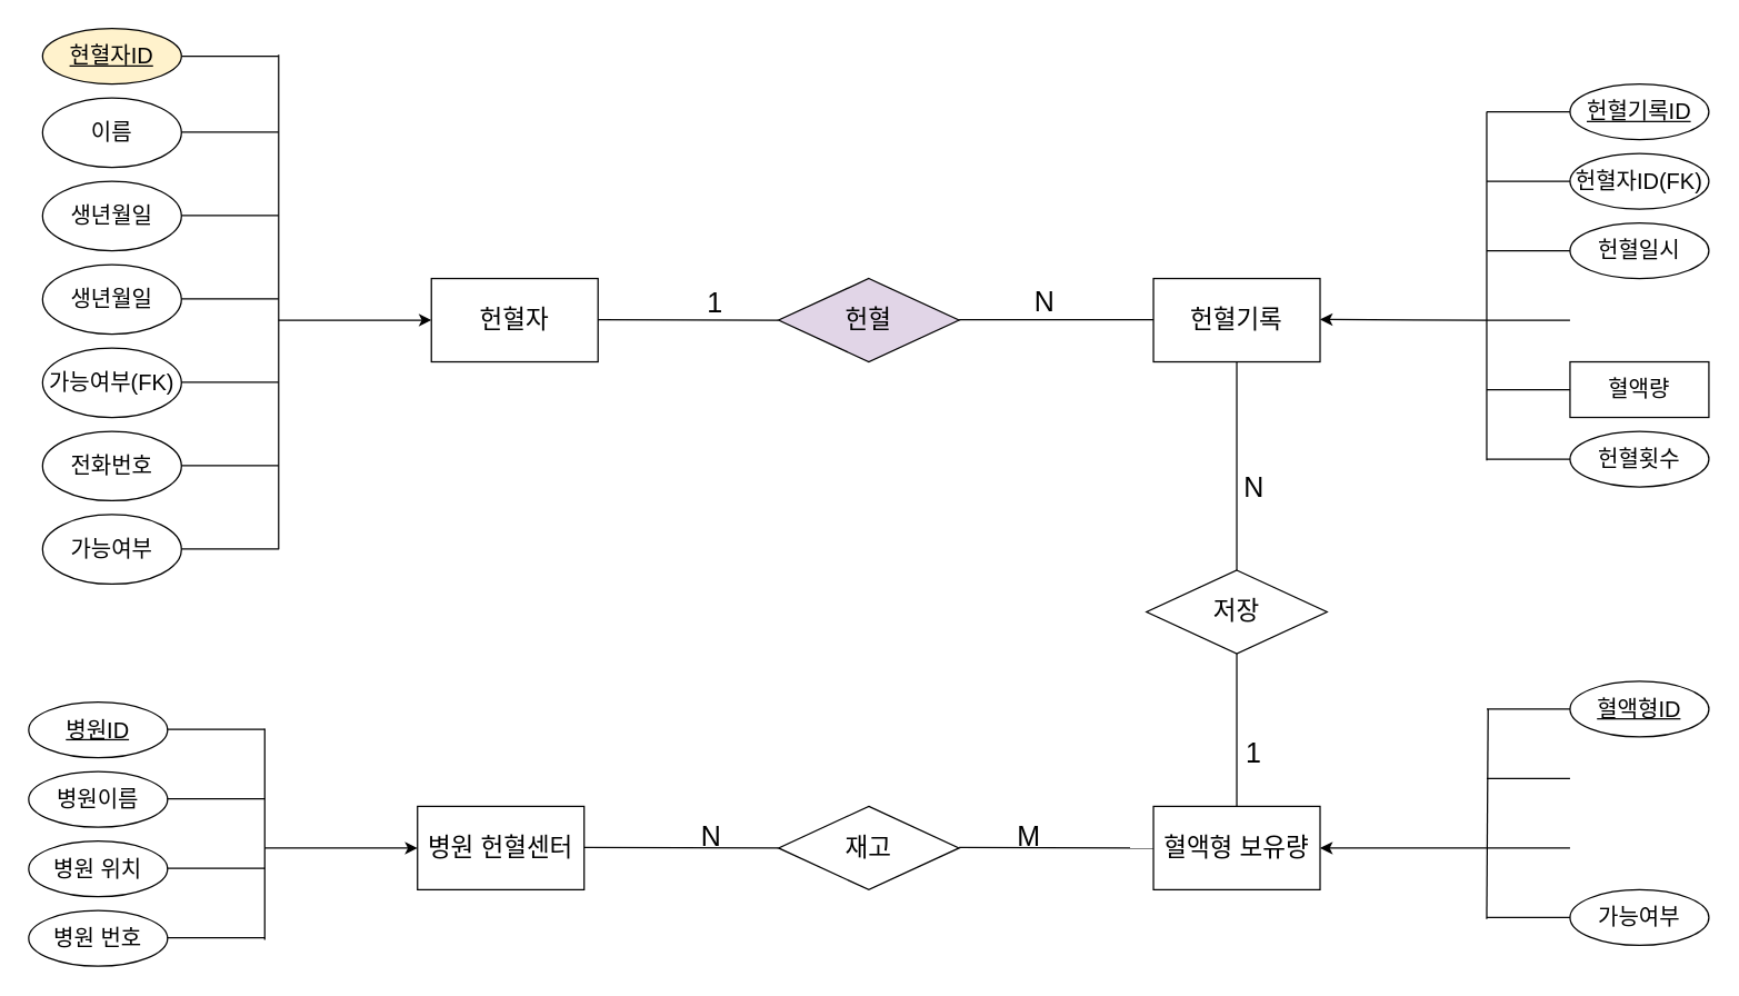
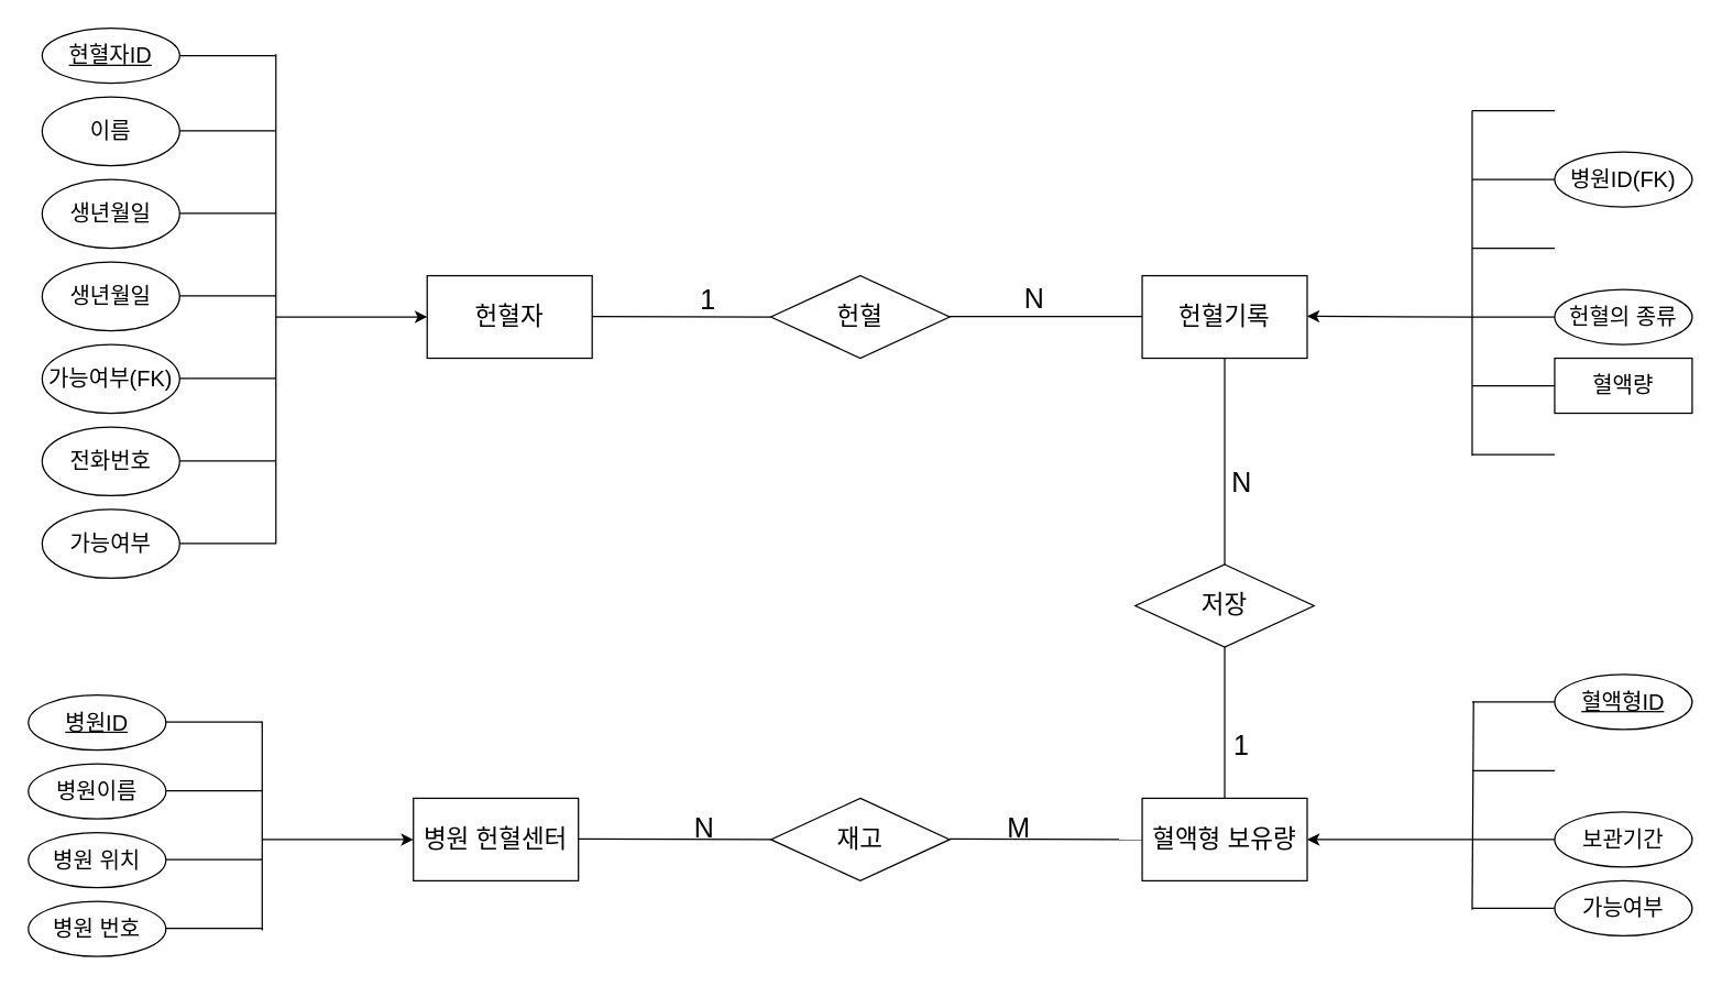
  <mxCell id="0" />
  <mxCell id="1" parent="0" />
  <mxCell id="2" value="&lt;font style=&quot;font-size: 18px;&quot;&gt;헌혈자&lt;/font&gt;" style="rounded=0;whiteSpace=wrap;html=1;" vertex="1" parent="1"><mxGeometry x="310" y="200" width="120" height="60" as="geometry" /></mxCell>
  <mxCell id="3" value="&lt;span style=&quot;font-size: 16px;&quot;&gt;이름&lt;/span&gt;" style="ellipse;whiteSpace=wrap;html=1;" vertex="1" parent="1"><mxGeometry x="30" y="70" width="100" height="50" as="geometry" /></mxCell>
  <mxCell id="4" value="&lt;font style=&quot;font-size: 16px;&quot;&gt;생년월일&lt;/font&gt;" style="ellipse;whiteSpace=wrap;html=1;" vertex="1" parent="1"><mxGeometry x="30" y="130" width="100" height="50" as="geometry" /></mxCell>
  <mxCell id="5" value="&lt;font style=&quot;font-size: 16px;&quot;&gt;생년월일&lt;/font&gt;" style="ellipse;whiteSpace=wrap;html=1;" vertex="1" parent="1"><mxGeometry x="30" y="190" width="100" height="50" as="geometry" /></mxCell>
  <mxCell id="6" value="&lt;font style=&quot;font-size: 16px;&quot;&gt;가능여부(FK)&lt;/font&gt;" style="ellipse;whiteSpace=wrap;html=1;" vertex="1" parent="1"><mxGeometry x="30" y="250" width="100" height="50" as="geometry" /></mxCell>
  <mxCell id="7" value="&lt;font style=&quot;font-size: 16px;&quot;&gt;전화번호&lt;/font&gt;&lt;span style=&quot;color: rgba(0, 0, 0, 0); font-family: monospace; font-size: 0px; text-align: start; text-wrap-mode: nowrap;&quot;&gt;%3CmxGraphModel%3E%3Croot%3E%3CmxCell%20id%3D%220%22%2F%3E%3CmxCell%20id%3D%221%22%20parent%3D%220%22%2F%3E%3CmxCell%20id%3D%222%22%20value%3D%22%26lt%3Bfont%20style%3D%26quot%3Bfont-size%3A%2016px%3B%26quot%3B%26gt%3B%ED%98%88%EC%95%A1%ED%98%95%26lt%3B%2Ffont%26gt%3B%22%20style%3D%22ellipse%3BwhiteSpace%3Dwrap%3Bhtml%3D1%3B%22%20vertex%3D%221%22%20parent%3D%221%22%3E%3CmxGeometry%20x%3D%2230%22%20y%3D%22390%22%20width%3D%22100%22%20height%3D%2250%22%20as%3D%22geometry%22%2F%3E%3C%2FmxCell%3E%3C%2Froot%3E%3C%2FmxGraphModel%3E&lt;/span&gt;" style="ellipse;whiteSpace=wrap;html=1;" vertex="1" parent="1"><mxGeometry x="30" y="310" width="100" height="50" as="geometry" /></mxCell>
  <mxCell id="8" value="&lt;span style=&quot;font-size: 16px;&quot;&gt;가능여부&lt;/span&gt;" style="ellipse;whiteSpace=wrap;html=1;" vertex="1" parent="1"><mxGeometry x="30" y="370" width="100" height="50" as="geometry" /></mxCell>
  <mxCell id="9" value="" style="endArrow=none;html=1;rounded=0;" edge="1" parent="1"><mxGeometry width="50" height="50" relative="1" as="geometry"><mxPoint x="130" y="40" as="sourcePoint" /><mxPoint x="200" y="40" as="targetPoint" /></mxGeometry></mxCell>
  <mxCell id="10" value="" style="endArrow=none;html=1;rounded=0;" edge="1" parent="1"><mxGeometry width="50" height="50" relative="1" as="geometry"><mxPoint x="130" y="94.63" as="sourcePoint" /><mxPoint x="200" y="94.63" as="targetPoint" /></mxGeometry></mxCell>
  <mxCell id="11" value="" style="endArrow=none;html=1;rounded=0;" edge="1" parent="1"><mxGeometry width="50" height="50" relative="1" as="geometry"><mxPoint x="130" y="154.63" as="sourcePoint" /><mxPoint x="200" y="154.63" as="targetPoint" /></mxGeometry></mxCell>
  <mxCell id="12" value="" style="endArrow=none;html=1;rounded=0;" edge="1" parent="1"><mxGeometry width="50" height="50" relative="1" as="geometry"><mxPoint x="130" y="214.63" as="sourcePoint" /><mxPoint x="200" y="214.63" as="targetPoint" /></mxGeometry></mxCell>
  <mxCell id="13" value="" style="endArrow=none;html=1;rounded=0;" edge="1" parent="1"><mxGeometry width="50" height="50" relative="1" as="geometry"><mxPoint x="130" y="274.63" as="sourcePoint" /><mxPoint x="200" y="274.63" as="targetPoint" /></mxGeometry></mxCell>
  <mxCell id="14" value="" style="endArrow=none;html=1;rounded=0;" edge="1" parent="1"><mxGeometry width="50" height="50" relative="1" as="geometry"><mxPoint x="130" y="334.63" as="sourcePoint" /><mxPoint x="200" y="334.63" as="targetPoint" /></mxGeometry></mxCell>
  <mxCell id="15" value="" style="endArrow=none;html=1;rounded=0;" edge="1" parent="1"><mxGeometry width="50" height="50" relative="1" as="geometry"><mxPoint x="130" y="394.63" as="sourcePoint" /><mxPoint x="200" y="394.63" as="targetPoint" /></mxGeometry></mxCell>
  <mxCell id="16" value="" style="endArrow=none;html=1;rounded=0;" edge="1" parent="1"><mxGeometry width="50" height="50" relative="1" as="geometry"><mxPoint x="200" y="395" as="sourcePoint" /><mxPoint x="200" y="39" as="targetPoint" /></mxGeometry></mxCell>
  <mxCell id="17" value="" style="endArrow=classic;html=1;rounded=0;entryX=0;entryY=0.5;entryDx=0;entryDy=0;" edge="1" parent="1" target="2"><mxGeometry width="50" height="50" relative="1" as="geometry"><mxPoint x="200" y="230" as="sourcePoint" /><mxPoint x="250" y="110" as="targetPoint" /></mxGeometry></mxCell>
- <mxCell id="18" value="&lt;font style=&quot;font-size: 18px;&quot;&gt;헌혈&lt;/font&gt;" style="rhombus;whiteSpace=wrap;html=1;fillColor=#e1d5e7;" vertex="1" parent="1"><mxGeometry x="560" y="200" width="130" height="60" as="geometry" /></mxCell>
- <mxCell id="19" value="&lt;font style=&quot;font-size: 16px;&quot;&gt;현혈자ID&lt;/font&gt;" style="ellipse;whiteSpace=wrap;html=1;align=center;fontStyle=4;fillColor=#fff2cc;" vertex="1" parent="1"><mxGeometry x="30" y="20" width="100" height="40" as="geometry" /></mxCell>
+ <mxCell id="18" value="&lt;font style=&quot;font-size: 18px;&quot;&gt;헌혈&lt;/font&gt;" style="rhombus;whiteSpace=wrap;html=1;" vertex="1" parent="1"><mxGeometry x="560" y="200" width="130" height="60" as="geometry" /></mxCell>
+ <mxCell id="19" value="&lt;font style=&quot;font-size: 16px;&quot;&gt;현혈자ID&lt;/font&gt;" style="ellipse;whiteSpace=wrap;html=1;align=center;fontStyle=4;" vertex="1" parent="1"><mxGeometry x="30" y="20" width="100" height="40" as="geometry" /></mxCell>
  <mxCell id="20" value="" style="endArrow=none;html=1;rounded=0;entryX=0;entryY=0.5;entryDx=0;entryDy=0;" edge="1" parent="1" target="18"><mxGeometry relative="1" as="geometry"><mxPoint x="430" y="229.7" as="sourcePoint" /><mxPoint x="590" y="229.7" as="targetPoint" /></mxGeometry></mxCell>
  <mxCell id="21" value="1" style="resizable=0;html=1;whiteSpace=wrap;align=right;verticalAlign=bottom;fontSize=20;" connectable="0" vertex="1" parent="20"><mxGeometry x="1" relative="1" as="geometry"><mxPoint x="349" y="325" as="offset" /></mxGeometry></mxCell>
  <mxCell id="22" value="&lt;font style=&quot;font-size: 18px;&quot;&gt;헌혈기록&lt;/font&gt;" style="whiteSpace=wrap;html=1;align=center;" vertex="1" parent="1"><mxGeometry x="830" y="200" width="120" height="60" as="geometry" /></mxCell>
  <mxCell id="23" value="" style="endArrow=none;html=1;rounded=0;" edge="1" parent="1"><mxGeometry relative="1" as="geometry"><mxPoint x="830" y="229.64" as="sourcePoint" /><mxPoint x="690" y="229.64" as="targetPoint" /></mxGeometry></mxCell>
  <mxCell id="24" value="N" style="resizable=0;html=1;whiteSpace=wrap;align=right;verticalAlign=bottom;fontSize=20;" connectable="0" vertex="1" parent="23"><mxGeometry x="1" relative="1" as="geometry"><mxPoint x="70" as="offset" /></mxGeometry></mxCell>
- <mxCell id="25" value="&lt;font style=&quot;font-size: 16px;&quot;&gt;헌혈기록ID&lt;/font&gt;" style="ellipse;whiteSpace=wrap;html=1;align=center;fontStyle=4;" vertex="1" parent="1"><mxGeometry x="1130" y="60" width="100" height="40" as="geometry" /></mxCell>
- <mxCell id="26" value="&lt;font style=&quot;font-size: 16px;&quot;&gt;헌혈자ID(FK)&lt;/font&gt;" style="ellipse;whiteSpace=wrap;html=1;align=center;" vertex="1" parent="1"><mxGeometry x="1130" y="110" width="100" height="40" as="geometry" /></mxCell>
- <mxCell id="27" value="&lt;font style=&quot;font-size: 16px;&quot;&gt;헌혈일시&lt;/font&gt;" style="ellipse;whiteSpace=wrap;html=1;align=center;" vertex="1" parent="1"><mxGeometry x="1130" y="160" width="100" height="40" as="geometry" /></mxCell>
+ <mxCell id="26" value="&lt;font style=&quot;font-size: 16px;&quot;&gt;병원ID(FK)&lt;/font&gt;" style="ellipse;whiteSpace=wrap;html=1;align=center;" vertex="1" parent="1"><mxGeometry x="1130" y="110" width="100" height="40" as="geometry" /></mxCell>
+ <mxCell id="28" value="&lt;font style=&quot;font-size: 16px;&quot;&gt;헌혈의 종류&lt;/font&gt;" style="ellipse;whiteSpace=wrap;html=1;align=center;" vertex="1" parent="1"><mxGeometry x="1130" y="210" width="100" height="40" as="geometry" /></mxCell>
  <mxCell id="29" value="&lt;font style=&quot;font-size: 16px;&quot;&gt;혈액량&lt;/font&gt;" style="whiteSpace=wrap;html=1;align=center;rounded=0;" vertex="1" parent="1"><mxGeometry x="1130" y="260" width="100" height="40" as="geometry" /></mxCell>
- <mxCell id="30" value="&lt;font style=&quot;font-size: 16px;&quot;&gt;헌혈횟수&lt;/font&gt;" style="ellipse;whiteSpace=wrap;html=1;align=center;" vertex="1" parent="1"><mxGeometry x="1130" y="310" width="100" height="40" as="geometry" /></mxCell>
  <mxCell id="31" value="" style="line;strokeWidth=1;rotatable=0;dashed=0;labelPosition=right;align=left;verticalAlign=middle;spacingTop=0;spacingLeft=6;points=[];portConstraint=eastwest;" vertex="1" parent="1"><mxGeometry x="1070" y="75" width="60" height="10" as="geometry" /></mxCell>
  <mxCell id="32" value="" style="line;strokeWidth=1;rotatable=0;dashed=0;labelPosition=right;align=left;verticalAlign=middle;spacingTop=0;spacingLeft=6;points=[];portConstraint=eastwest;" vertex="1" parent="1"><mxGeometry x="1070" y="92.5" width="60" height="75" as="geometry" /></mxCell>
  <mxCell id="33" value="" style="line;strokeWidth=1;rotatable=0;dashed=0;labelPosition=right;align=left;verticalAlign=middle;spacingTop=0;spacingLeft=6;points=[];portConstraint=eastwest;" vertex="1" parent="1"><mxGeometry x="1070" y="175" width="60" height="10" as="geometry" /></mxCell>
  <mxCell id="34" value="" style="line;strokeWidth=1;rotatable=0;dashed=0;labelPosition=right;align=left;verticalAlign=middle;spacingTop=0;spacingLeft=6;points=[];portConstraint=eastwest;" vertex="1" parent="1"><mxGeometry x="1070" y="225" width="60" height="10" as="geometry" /></mxCell>
  <mxCell id="35" value="" style="line;strokeWidth=1;rotatable=0;dashed=0;labelPosition=right;align=left;verticalAlign=middle;spacingTop=0;spacingLeft=6;points=[];portConstraint=eastwest;" vertex="1" parent="1"><mxGeometry x="1070" y="275" width="60" height="10" as="geometry" /></mxCell>
  <mxCell id="36" value="" style="line;strokeWidth=1;rotatable=0;dashed=0;labelPosition=right;align=left;verticalAlign=middle;spacingTop=0;spacingLeft=6;points=[];portConstraint=eastwest;" vertex="1" parent="1"><mxGeometry x="1070" y="325" width="60" height="10" as="geometry" /></mxCell>
  <mxCell id="37" value="" style="endArrow=none;html=1;rounded=0;" edge="1" parent="1"><mxGeometry width="50" height="50" relative="1" as="geometry"><mxPoint x="1070" y="331" as="sourcePoint" /><mxPoint x="1070" y="80" as="targetPoint" /></mxGeometry></mxCell>
  <mxCell id="38" value="&lt;font style=&quot;font-size: 18px;&quot;&gt;저장&lt;/font&gt;" style="rhombus;whiteSpace=wrap;html=1;" vertex="1" parent="1"><mxGeometry x="825" y="410" width="130" height="60" as="geometry" /></mxCell>
  <mxCell id="39" value="" style="endArrow=none;html=1;rounded=0;entryX=0.5;entryY=1;entryDx=0;entryDy=0;" edge="1" parent="1" target="22"><mxGeometry width="50" height="50" relative="1" as="geometry"><mxPoint x="890" y="410" as="sourcePoint" /><mxPoint x="950" y="390" as="targetPoint" /></mxGeometry></mxCell>
  <mxCell id="40" value="" style="endArrow=classic;html=1;rounded=0;" edge="1" parent="1"><mxGeometry width="50" height="50" relative="1" as="geometry"><mxPoint x="1070" y="230" as="sourcePoint" /><mxPoint x="950" y="229.5" as="targetPoint" /></mxGeometry></mxCell>
  <mxCell id="41" value="" style="endArrow=none;html=1;rounded=0;" edge="1" parent="1"><mxGeometry width="50" height="50" relative="1" as="geometry"><mxPoint x="890" y="580" as="sourcePoint" /><mxPoint x="890" y="470" as="targetPoint" /></mxGeometry></mxCell>
  <mxCell id="42" value="&lt;font style=&quot;font-size: 18px;&quot;&gt;혈액형 보유량&lt;/font&gt;" style="rounded=0;whiteSpace=wrap;html=1;" vertex="1" parent="1"><mxGeometry x="830" y="580" width="120" height="60" as="geometry" /></mxCell>
+ <mxCell id="43" value="&lt;font style=&quot;font-size: 16px;&quot;&gt;보관기간&lt;/font&gt;" style="ellipse;whiteSpace=wrap;html=1;align=center;" vertex="1" parent="1"><mxGeometry x="1130" y="590" width="100" height="40" as="geometry" /></mxCell>
  <mxCell id="44" value="&lt;span style=&quot;font-size: 16px;&quot;&gt;가능여부&lt;/span&gt;" style="ellipse;whiteSpace=wrap;html=1;align=center;" vertex="1" parent="1"><mxGeometry x="1130" y="640" width="100" height="40" as="geometry" /></mxCell>
  <mxCell id="45" value="" style="line;strokeWidth=1;rotatable=0;dashed=0;labelPosition=right;align=left;verticalAlign=middle;spacingTop=0;spacingLeft=6;points=[];portConstraint=eastwest;" vertex="1" parent="1"><mxGeometry x="1070" y="505" width="60" height="10" as="geometry" /></mxCell>
  <mxCell id="46" value="" style="line;strokeWidth=1;rotatable=0;dashed=0;labelPosition=right;align=left;verticalAlign=middle;spacingTop=0;spacingLeft=6;points=[];portConstraint=eastwest;" vertex="1" parent="1"><mxGeometry x="1070" y="555" width="60" height="10" as="geometry" /></mxCell>
  <mxCell id="47" value="" style="line;strokeWidth=1;rotatable=0;dashed=0;labelPosition=right;align=left;verticalAlign=middle;spacingTop=0;spacingLeft=6;points=[];portConstraint=eastwest;" vertex="1" parent="1"><mxGeometry x="1070" y="605" width="60" height="10" as="geometry" /></mxCell>
  <mxCell id="48" value="" style="line;strokeWidth=1;rotatable=0;dashed=0;labelPosition=right;align=left;verticalAlign=middle;spacingTop=0;spacingLeft=6;points=[];portConstraint=eastwest;" vertex="1" parent="1"><mxGeometry x="1070" y="655" width="60" height="10" as="geometry" /></mxCell>
  <mxCell id="49" value="" style="endArrow=none;html=1;rounded=0;" edge="1" parent="1"><mxGeometry width="50" height="50" relative="1" as="geometry"><mxPoint x="1070" y="661" as="sourcePoint" /><mxPoint x="1071" y="510" as="targetPoint" /></mxGeometry></mxCell>
  <mxCell id="50" value="" style="endArrow=classic;html=1;rounded=0;entryX=1;entryY=0.5;entryDx=0;entryDy=0;" edge="1" parent="1" target="42"><mxGeometry width="50" height="50" relative="1" as="geometry"><mxPoint x="1070" y="610" as="sourcePoint" /><mxPoint x="940" y="540" as="targetPoint" /></mxGeometry></mxCell>
  <mxCell id="51" value="N" style="resizable=0;html=1;whiteSpace=wrap;align=right;verticalAlign=bottom;fontSize=20;" connectable="0" vertex="1" parent="1"><mxGeometry x="800" y="250" as="geometry"><mxPoint x="111" y="114" as="offset" /></mxGeometry></mxCell>
  <mxCell id="52" value="&lt;font style=&quot;font-size: 16px;&quot;&gt;혈액형ID&lt;/font&gt;" style="ellipse;whiteSpace=wrap;html=1;align=center;fontStyle=4;" vertex="1" parent="1"><mxGeometry x="1130" y="490" width="100" height="40" as="geometry" /></mxCell>
  <mxCell id="53" value="&lt;font style=&quot;font-size: 18px;&quot;&gt;재고&lt;/font&gt;" style="rhombus;whiteSpace=wrap;html=1;" vertex="1" parent="1"><mxGeometry x="560" y="580" width="130" height="60" as="geometry" /></mxCell>
  <mxCell id="54" value="" style="endArrow=none;html=1;rounded=0;" edge="1" parent="1"><mxGeometry relative="1" as="geometry"><mxPoint x="690" y="609.58" as="sourcePoint" /><mxPoint x="830" y="610" as="targetPoint" /></mxGeometry></mxCell>
  <mxCell id="55" value="" style="endArrow=none;html=1;rounded=0;" edge="1" parent="1"><mxGeometry relative="1" as="geometry"><mxPoint x="420" y="609.58" as="sourcePoint" /><mxPoint x="560" y="610" as="targetPoint" /></mxGeometry></mxCell>
  <mxCell id="56" value="&lt;font style=&quot;font-size: 18px;&quot;&gt;병원 헌혈센터&lt;/font&gt;" style="rounded=0;whiteSpace=wrap;html=1;" vertex="1" parent="1"><mxGeometry x="300" y="580" width="120" height="60" as="geometry" /></mxCell>
  <mxCell id="57" value="&lt;font style=&quot;font-size: 16px;&quot;&gt;병원ID&lt;/font&gt;" style="ellipse;whiteSpace=wrap;html=1;align=center;fontStyle=4;" vertex="1" parent="1"><mxGeometry x="20" y="505" width="100" height="40" as="geometry" /></mxCell>
  <mxCell id="58" value="&lt;span style=&quot;font-size: 16px;&quot;&gt;병원이름&lt;/span&gt;" style="ellipse;whiteSpace=wrap;html=1;align=center;" vertex="1" parent="1"><mxGeometry x="20" y="555" width="100" height="40" as="geometry" /></mxCell>
  <mxCell id="59" value="&lt;span style=&quot;font-size: 16px;&quot;&gt;병원 위치&lt;/span&gt;" style="ellipse;whiteSpace=wrap;html=1;align=center;" vertex="1" parent="1"><mxGeometry x="20" y="605" width="100" height="40" as="geometry" /></mxCell>
  <mxCell id="60" value="&lt;span style=&quot;font-size: 16px;&quot;&gt;병원 번호&lt;/span&gt;" style="ellipse;whiteSpace=wrap;html=1;align=center;" vertex="1" parent="1"><mxGeometry x="20" y="655" width="100" height="40" as="geometry" /></mxCell>
  <mxCell id="61" value="" style="endArrow=none;html=1;rounded=0;" edge="1" parent="1"><mxGeometry width="50" height="50" relative="1" as="geometry"><mxPoint x="120" y="524.58" as="sourcePoint" /><mxPoint x="190" y="524.58" as="targetPoint" /></mxGeometry></mxCell>
  <mxCell id="62" value="" style="endArrow=none;html=1;rounded=0;" edge="1" parent="1"><mxGeometry width="50" height="50" relative="1" as="geometry"><mxPoint x="120" y="574.58" as="sourcePoint" /><mxPoint x="190" y="574.58" as="targetPoint" /></mxGeometry></mxCell>
  <mxCell id="63" value="" style="endArrow=none;html=1;rounded=0;" edge="1" parent="1"><mxGeometry width="50" height="50" relative="1" as="geometry"><mxPoint x="120" y="624.58" as="sourcePoint" /><mxPoint x="190" y="624.58" as="targetPoint" /></mxGeometry></mxCell>
  <mxCell id="64" value="" style="endArrow=none;html=1;rounded=0;" edge="1" parent="1"><mxGeometry width="50" height="50" relative="1" as="geometry"><mxPoint x="120" y="674.58" as="sourcePoint" /><mxPoint x="190" y="674.58" as="targetPoint" /></mxGeometry></mxCell>
  <mxCell id="65" value="" style="endArrow=none;html=1;rounded=0;" edge="1" parent="1"><mxGeometry width="50" height="50" relative="1" as="geometry"><mxPoint x="190" y="676" as="sourcePoint" /><mxPoint x="190" y="524" as="targetPoint" /></mxGeometry></mxCell>
  <mxCell id="66" value="" style="endArrow=classic;html=1;rounded=0;entryX=0;entryY=0.5;entryDx=0;entryDy=0;" edge="1" parent="1" target="56"><mxGeometry width="50" height="50" relative="1" as="geometry"><mxPoint x="190" y="610" as="sourcePoint" /><mxPoint x="240" y="565" as="targetPoint" /></mxGeometry></mxCell>
  <mxCell id="67" value="N" style="resizable=0;html=1;whiteSpace=wrap;align=right;verticalAlign=bottom;fontSize=20;" connectable="0" vertex="1" parent="1"><mxGeometry x="520" y="615" as="geometry" /></mxCell>
  <mxCell id="68" value="M" style="resizable=0;html=1;whiteSpace=wrap;align=right;verticalAlign=bottom;fontSize=20;" connectable="0" vertex="1" parent="1"><mxGeometry x="750" y="615" as="geometry" /></mxCell>
  <mxCell id="69" value="1" style="resizable=0;html=1;whiteSpace=wrap;align=right;verticalAlign=bottom;fontSize=20;" connectable="0" vertex="1" parent="1"><mxGeometry x="460" y="250" as="geometry"><mxPoint x="61" y="-19" as="offset" /></mxGeometry></mxCell>
